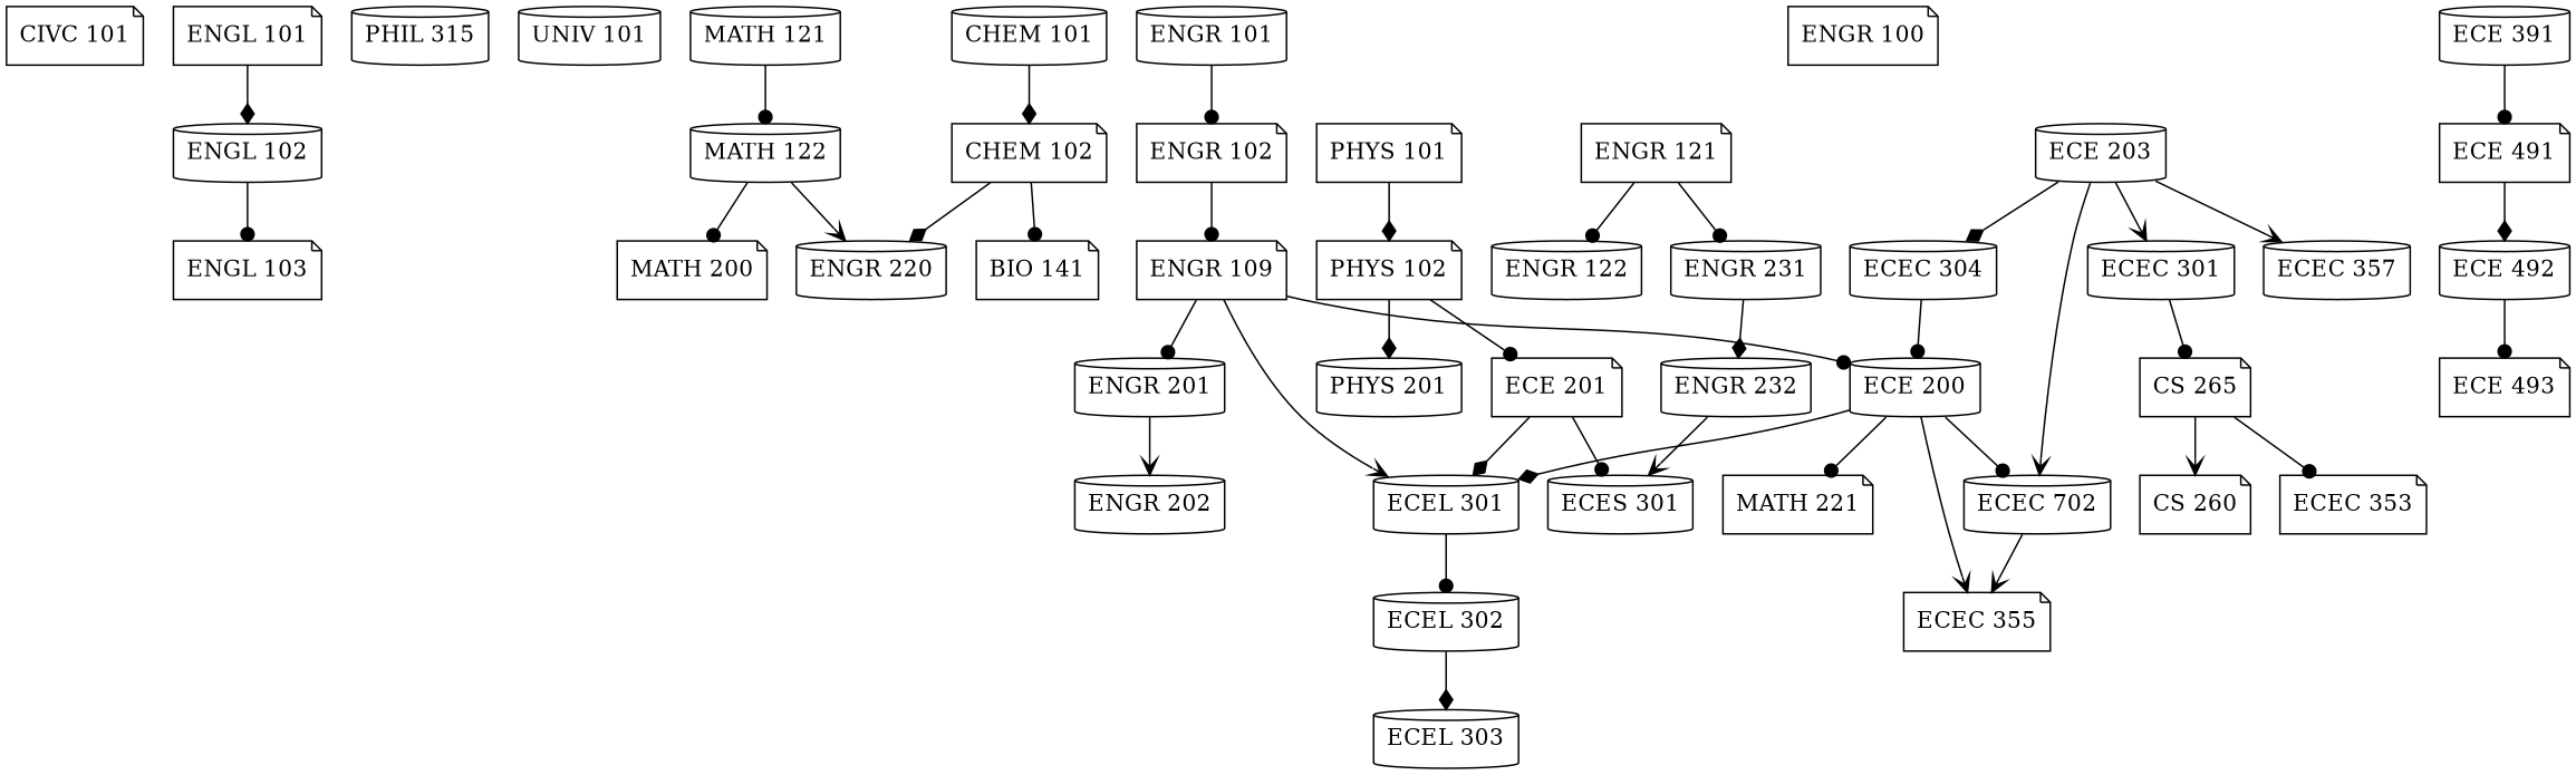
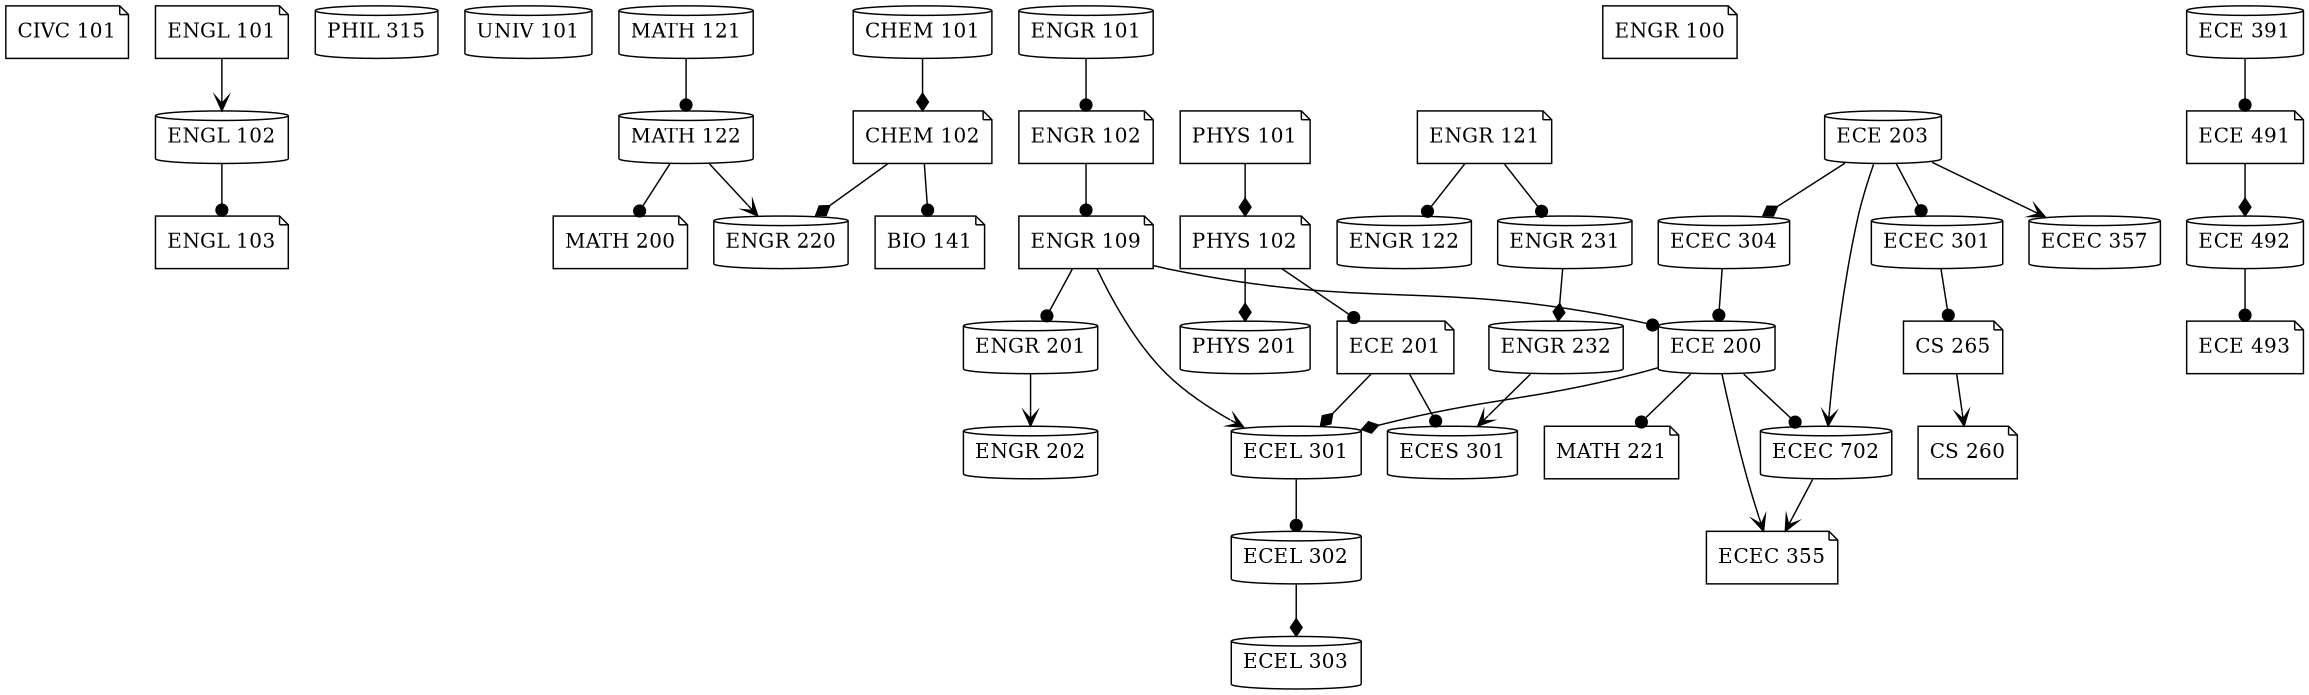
  digraph {
    node [shape=cylinder]
    edge [arrowhead=dot]
    "CIVC 101" [shape=note]
    "ENGL 101" [shape=note]
    "ENGL 102"
    "ENGL 103" [shape=note]
    "PHIL 315"
    "UNIV 101"
    "CHEM 102" [shape=note]
    "CHEM 101"
    "BIO 141" [shape=note]
    "ENGR 220"
    n11 [label="ENGR 109" shape=note]
    "ECE 200"
    "ENGR 201"
    "ECEL 301"
    n15 [label="ECEC 702"]
    "ECEC 355" [shape=note]
    "MATH 221" [shape=note]
    "ENGR 202"
    "ECEL 302"
    "ECEC 304"
    "PHYS 101" [shape=note]
    "PHYS 102" [shape=note]
    "ECE 201" [shape=note]
    "PHYS 201"
    "ECES 301"
    "ECE 203"
    "ECEC 301"
    "ECEC 357"
    "CS 265" [shape=note]
    "ENGR 121" [shape=note]
    "ENGR 122"
    "ENGR 231"
    "ENGR 232"
    "ENGR 100" [shape=note]
    "ENGR 102" [shape=note]
    "ENGR 101"
    "MATH 122"
    "MATH 200" [shape=note]
    "MATH 121"
    "CS 260" [shape=note]
-   "ECEC 353" [shape=note]
    "ECE 491" [shape=note]
    "ECE 391"
    "ECE 492"
    "ECE 493" [shape=note]
    "ECEL 303"
-   "ENGL 101" -> "ENGL 102" [arrowhead=diamond]
+   "ENGL 101" -> "ENGL 102" [arrowhead=vee]
    "ENGL 102" -> "ENGL 103"
    "CHEM 102" -> "BIO 141"
    "CHEM 102" -> "ENGR 220" [arrowhead=diamond]
    "CHEM 101" -> "CHEM 102" [arrowhead=diamond]
    n11 -> "ECE 200"
    n11 -> "ENGR 201"
    n11 -> "ECEL 301" [arrowhead=vee]
    "ECE 200" -> "ECEL 301" [arrowhead=diamond]
    "ECE 200" -> n15
    "ECE 200" -> "ECEC 355" [arrowhead=vee]
    "ECE 200" -> "MATH 221"
    "ENGR 201" -> "ENGR 202" [arrowhead=vee]
    "ECEL 301" -> "ECEL 302"
    n15 -> "ECEC 355" [arrowhead=vee]
    "ECEL 302" -> "ECEL 303" [arrowhead=diamond]
    "ECEC 304" -> "ECE 200"
    "PHYS 101" -> "PHYS 102" [arrowhead=diamond]
    "PHYS 102" -> "ECE 201"
    "PHYS 102" -> "PHYS 201" [arrowhead=diamond]
    "ECE 201" -> "ECEL 301" [arrowhead=diamond]
    "ECE 201" -> "ECES 301"
    "ECE 203" -> n15 [arrowhead=vee]
    "ECE 203" -> "ECEC 304" [arrowhead=diamond]
-   "ECE 203" -> "ECEC 301" [arrowhead=vee]
+   "ECE 203" -> "ECEC 301"
    "ECE 203" -> "ECEC 357" [arrowhead=vee]
    "ECEC 301" -> "CS 265"
    "CS 265" -> "CS 260" [arrowhead=vee]
-   "CS 265" -> "ECEC 353"
    "ENGR 121" -> "ENGR 122"
    "ENGR 121" -> "ENGR 231"
    "ENGR 231" -> "ENGR 232" [arrowhead=diamond]
    "ENGR 232" -> "ECES 301" [arrowhead=vee]
    "ENGR 102" -> n11
    "ENGR 101" -> "ENGR 102"
    "MATH 122" -> "ENGR 220" [arrowhead=vee]
    "MATH 122" -> "MATH 200"
    "MATH 121" -> "MATH 122"
    "ECE 491" -> "ECE 492" [arrowhead=diamond]
    "ECE 391" -> "ECE 491"
    "ECE 492" -> "ECE 493"
  }
